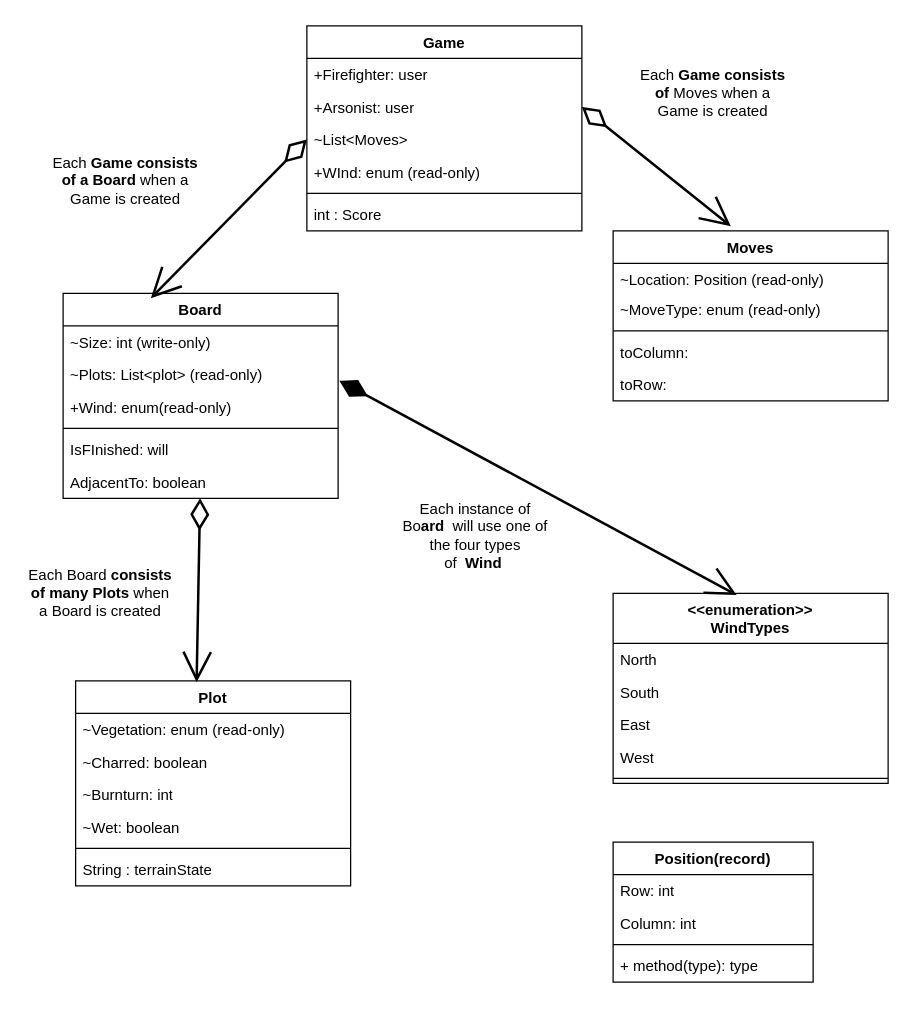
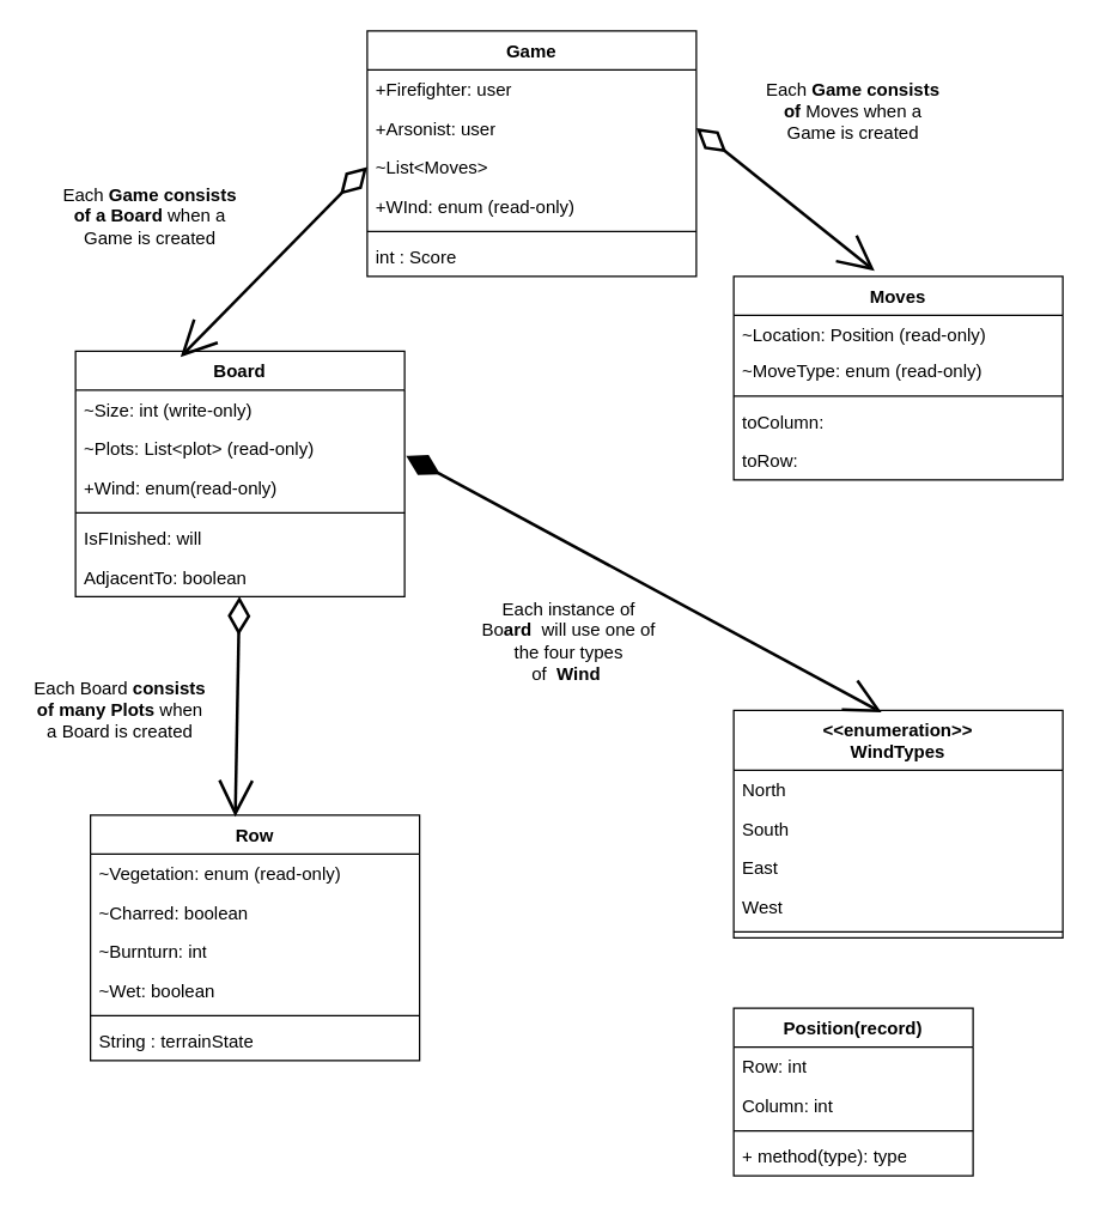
  <mxCell id="0" />
  <mxCell id="1" parent="0" />
  <mxCell id="2" value="Moves" style="swimlane;fontStyle=1;align=center;verticalAlign=top;childLayout=stackLayout;horizontal=1;startSize=26;horizontalStack=0;resizeParent=1;resizeParentMax=0;resizeLast=0;collapsible=1;marginBottom=0;whiteSpace=wrap;html=1;" parent="1" vertex="1"><mxGeometry x="490" y="184" width="220" height="136" as="geometry" /></mxCell>
  <mxCell id="3" value="~Location: Position (read-only)" style="text;strokeColor=none;fillColor=none;align=left;verticalAlign=top;spacingLeft=4;spacingRight=4;overflow=hidden;rotatable=0;points=[[0,0.5],[1,0.5]];portConstraint=eastwest;whiteSpace=wrap;html=1;" parent="2" vertex="1"><mxGeometry y="26" width="220" height="24" as="geometry" /></mxCell>
  <mxCell id="4" value="~MoveType: enum (read-only)" style="text;strokeColor=none;fillColor=none;align=left;verticalAlign=top;spacingLeft=4;spacingRight=4;overflow=hidden;rotatable=0;points=[[0,0.5],[1,0.5]];portConstraint=eastwest;whiteSpace=wrap;html=1;" parent="2" vertex="1"><mxGeometry y="50" width="220" height="26" as="geometry" /></mxCell>
  <mxCell id="5" value="" style="line;strokeWidth=1;fillColor=none;align=left;verticalAlign=middle;spacingTop=-1;spacingLeft=3;spacingRight=3;rotatable=0;labelPosition=right;points=[];portConstraint=eastwest;strokeColor=inherit;" parent="2" vertex="1"><mxGeometry y="76" width="220" height="8" as="geometry" /></mxCell>
  <mxCell id="6" value="toColumn:" style="text;strokeColor=none;fillColor=none;align=left;verticalAlign=top;spacingLeft=4;spacingRight=4;overflow=hidden;rotatable=0;points=[[0,0.5],[1,0.5]];portConstraint=eastwest;whiteSpace=wrap;html=1;" parent="2" vertex="1"><mxGeometry y="84" width="220" height="26" as="geometry" /></mxCell>
  <mxCell id="7" value="toRow:&amp;nbsp;" style="text;strokeColor=none;fillColor=none;align=left;verticalAlign=top;spacingLeft=4;spacingRight=4;overflow=hidden;rotatable=0;points=[[0,0.5],[1,0.5]];portConstraint=eastwest;whiteSpace=wrap;html=1;" parent="2" vertex="1"><mxGeometry y="110" width="220" height="26" as="geometry" /></mxCell>
  <mxCell id="8" value="Game" style="swimlane;fontStyle=1;align=center;verticalAlign=top;childLayout=stackLayout;horizontal=1;startSize=26;horizontalStack=0;resizeParent=1;resizeParentMax=0;resizeLast=0;collapsible=1;marginBottom=0;whiteSpace=wrap;html=1;" parent="1" vertex="1"><mxGeometry x="245" y="20" width="220" height="164" as="geometry" /></mxCell>
  <mxCell id="9" value="+Firefighter: user" style="text;strokeColor=none;fillColor=none;align=left;verticalAlign=top;spacingLeft=4;spacingRight=4;overflow=hidden;rotatable=0;points=[[0,0.5],[1,0.5]];portConstraint=eastwest;whiteSpace=wrap;html=1;" parent="8" vertex="1"><mxGeometry y="26" width="220" height="26" as="geometry" /></mxCell>
  <mxCell id="10" value="+Arsonist: user" style="text;strokeColor=none;fillColor=none;align=left;verticalAlign=top;spacingLeft=4;spacingRight=4;overflow=hidden;rotatable=0;points=[[0,0.5],[1,0.5]];portConstraint=eastwest;whiteSpace=wrap;html=1;" parent="8" vertex="1"><mxGeometry y="52" width="220" height="26" as="geometry" /></mxCell>
  <mxCell id="11" value="~List&amp;lt;Moves&amp;gt;" style="text;strokeColor=none;fillColor=none;align=left;verticalAlign=top;spacingLeft=4;spacingRight=4;overflow=hidden;rotatable=0;points=[[0,0.5],[1,0.5]];portConstraint=eastwest;whiteSpace=wrap;html=1;" parent="8" vertex="1"><mxGeometry y="78" width="220" height="26" as="geometry" /></mxCell>
  <mxCell id="12" value="+WInd: enum (read-only)" style="text;strokeColor=none;fillColor=none;align=left;verticalAlign=top;spacingLeft=4;spacingRight=4;overflow=hidden;rotatable=0;points=[[0,0.5],[1,0.5]];portConstraint=eastwest;whiteSpace=wrap;html=1;" parent="8" vertex="1"><mxGeometry y="104" width="220" height="26" as="geometry" /></mxCell>
  <mxCell id="13" value="" style="line;strokeWidth=1;fillColor=none;align=left;verticalAlign=middle;spacingTop=-1;spacingLeft=3;spacingRight=3;rotatable=0;labelPosition=right;points=[];portConstraint=eastwest;strokeColor=inherit;" parent="8" vertex="1"><mxGeometry y="130" width="220" height="8" as="geometry" /></mxCell>
  <mxCell id="14" value="int : Score" style="text;strokeColor=none;fillColor=none;align=left;verticalAlign=top;spacingLeft=4;spacingRight=4;overflow=hidden;rotatable=0;points=[[0,0.5],[1,0.5]];portConstraint=eastwest;whiteSpace=wrap;html=1;" parent="8" vertex="1"><mxGeometry y="138" width="220" height="26" as="geometry" /></mxCell>
  <mxCell id="15" value="Board" style="swimlane;fontStyle=1;align=center;verticalAlign=top;childLayout=stackLayout;horizontal=1;startSize=26;horizontalStack=0;resizeParent=1;resizeParentMax=0;resizeLast=0;collapsible=1;marginBottom=0;whiteSpace=wrap;html=1;" parent="1" vertex="1"><mxGeometry x="50" y="234" width="220" height="164" as="geometry" /></mxCell>
  <mxCell id="16" value="~Size: int (write-only)" style="text;strokeColor=none;fillColor=none;align=left;verticalAlign=top;spacingLeft=4;spacingRight=4;overflow=hidden;rotatable=0;points=[[0,0.5],[1,0.5]];portConstraint=eastwest;whiteSpace=wrap;html=1;" parent="15" vertex="1"><mxGeometry y="26" width="220" height="26" as="geometry" /></mxCell>
  <mxCell id="17" value="~Plots: List&amp;lt;plot&amp;gt; (read-only)" style="text;strokeColor=none;fillColor=none;align=left;verticalAlign=top;spacingLeft=4;spacingRight=4;overflow=hidden;rotatable=0;points=[[0,0.5],[1,0.5]];portConstraint=eastwest;whiteSpace=wrap;html=1;" parent="15" vertex="1"><mxGeometry y="52" width="220" height="26" as="geometry" /></mxCell>
  <mxCell id="18" value="+Wind: enum(read-only)" style="text;strokeColor=none;fillColor=none;align=left;verticalAlign=top;spacingLeft=4;spacingRight=4;overflow=hidden;rotatable=0;points=[[0,0.5],[1,0.5]];portConstraint=eastwest;whiteSpace=wrap;html=1;" parent="15" vertex="1"><mxGeometry y="78" width="220" height="26" as="geometry" /></mxCell>
  <mxCell id="19" value="" style="line;strokeWidth=1;fillColor=none;align=left;verticalAlign=middle;spacingTop=-1;spacingLeft=3;spacingRight=3;rotatable=0;labelPosition=right;points=[];portConstraint=eastwest;strokeColor=inherit;" parent="15" vertex="1"><mxGeometry y="104" width="220" height="8" as="geometry" /></mxCell>
  <mxCell id="20" value="IsFInished: will" style="text;strokeColor=none;fillColor=none;align=left;verticalAlign=top;spacingLeft=4;spacingRight=4;overflow=hidden;rotatable=0;points=[[0,0.5],[1,0.5]];portConstraint=eastwest;whiteSpace=wrap;html=1;" parent="15" vertex="1"><mxGeometry y="112" width="220" height="26" as="geometry" /></mxCell>
  <mxCell id="21" value="AdjacentTo: boolean" style="text;strokeColor=none;fillColor=none;align=left;verticalAlign=top;spacingLeft=4;spacingRight=4;overflow=hidden;rotatable=0;points=[[0,0.5],[1,0.5]];portConstraint=eastwest;whiteSpace=wrap;html=1;" parent="15" vertex="1"><mxGeometry y="138" width="220" height="26" as="geometry" /></mxCell>
- <mxCell id="22" value="Plot" style="swimlane;fontStyle=1;align=center;verticalAlign=top;childLayout=stackLayout;horizontal=1;startSize=26;horizontalStack=0;resizeParent=1;resizeParentMax=0;resizeLast=0;collapsible=1;marginBottom=0;whiteSpace=wrap;html=1;" parent="1" vertex="1"><mxGeometry x="60" y="544" width="220" height="164" as="geometry" /></mxCell>
+ <mxCell id="22" value="Row" style="swimlane;fontStyle=1;align=center;verticalAlign=top;childLayout=stackLayout;horizontal=1;startSize=26;horizontalStack=0;resizeParent=1;resizeParentMax=0;resizeLast=0;collapsible=1;marginBottom=0;whiteSpace=wrap;html=1;" parent="1" vertex="1"><mxGeometry x="60" y="544" width="220" height="164" as="geometry" /></mxCell>
  <mxCell id="23" value="~Vegetation: enum (read-only)" style="text;strokeColor=none;fillColor=none;align=left;verticalAlign=top;spacingLeft=4;spacingRight=4;overflow=hidden;rotatable=0;points=[[0,0.5],[1,0.5]];portConstraint=eastwest;whiteSpace=wrap;html=1;" parent="22" vertex="1"><mxGeometry y="26" width="220" height="26" as="geometry" /></mxCell>
  <mxCell id="24" value="~Charred: boolean" style="text;strokeColor=none;fillColor=none;align=left;verticalAlign=top;spacingLeft=4;spacingRight=4;overflow=hidden;rotatable=0;points=[[0,0.5],[1,0.5]];portConstraint=eastwest;whiteSpace=wrap;html=1;" parent="22" vertex="1"><mxGeometry y="52" width="220" height="26" as="geometry" /></mxCell>
  <mxCell id="25" value="~Burnturn: int" style="text;strokeColor=none;fillColor=none;align=left;verticalAlign=top;spacingLeft=4;spacingRight=4;overflow=hidden;rotatable=0;points=[[0,0.5],[1,0.5]];portConstraint=eastwest;whiteSpace=wrap;html=1;" parent="22" vertex="1"><mxGeometry y="78" width="220" height="26" as="geometry" /></mxCell>
  <mxCell id="26" value="~Wet: boolean" style="text;strokeColor=none;fillColor=none;align=left;verticalAlign=top;spacingLeft=4;spacingRight=4;overflow=hidden;rotatable=0;points=[[0,0.5],[1,0.5]];portConstraint=eastwest;whiteSpace=wrap;html=1;" parent="22" vertex="1"><mxGeometry y="104" width="220" height="26" as="geometry" /></mxCell>
  <mxCell id="27" value="" style="line;strokeWidth=1;fillColor=none;align=left;verticalAlign=middle;spacingTop=-1;spacingLeft=3;spacingRight=3;rotatable=0;labelPosition=right;points=[];portConstraint=eastwest;strokeColor=inherit;" parent="22" vertex="1"><mxGeometry y="130" width="220" height="8" as="geometry" /></mxCell>
  <mxCell id="28" value="String : terrainState" style="text;strokeColor=none;fillColor=none;align=left;verticalAlign=top;spacingLeft=4;spacingRight=4;overflow=hidden;rotatable=0;points=[[0,0.5],[1,0.5]];portConstraint=eastwest;whiteSpace=wrap;html=1;" parent="22" vertex="1"><mxGeometry y="138" width="220" height="26" as="geometry" /></mxCell>
  <mxCell id="29" value="Position(record)" style="swimlane;fontStyle=1;align=center;verticalAlign=top;childLayout=stackLayout;horizontal=1;startSize=26;horizontalStack=0;resizeParent=1;resizeParentMax=0;resizeLast=0;collapsible=1;marginBottom=0;whiteSpace=wrap;html=1;" parent="1" vertex="1"><mxGeometry x="490" y="673" width="160" height="112" as="geometry" /></mxCell>
  <mxCell id="30" value="Row: int" style="text;strokeColor=none;fillColor=none;align=left;verticalAlign=top;spacingLeft=4;spacingRight=4;overflow=hidden;rotatable=0;points=[[0,0.5],[1,0.5]];portConstraint=eastwest;whiteSpace=wrap;html=1;" parent="29" vertex="1"><mxGeometry y="26" width="160" height="26" as="geometry" /></mxCell>
  <mxCell id="31" value="Column: int" style="text;strokeColor=none;fillColor=none;align=left;verticalAlign=top;spacingLeft=4;spacingRight=4;overflow=hidden;rotatable=0;points=[[0,0.5],[1,0.5]];portConstraint=eastwest;whiteSpace=wrap;html=1;" parent="29" vertex="1"><mxGeometry y="52" width="160" height="26" as="geometry" /></mxCell>
  <mxCell id="32" value="" style="line;strokeWidth=1;fillColor=none;align=left;verticalAlign=middle;spacingTop=-1;spacingLeft=3;spacingRight=3;rotatable=0;labelPosition=right;points=[];portConstraint=eastwest;strokeColor=inherit;" parent="29" vertex="1"><mxGeometry y="78" width="160" height="8" as="geometry" /></mxCell>
  <mxCell id="33" value="+ method(type): type" style="text;strokeColor=none;fillColor=none;align=left;verticalAlign=top;spacingLeft=4;spacingRight=4;overflow=hidden;rotatable=0;points=[[0,0.5],[1,0.5]];portConstraint=eastwest;whiteSpace=wrap;html=1;" parent="29" vertex="1"><mxGeometry y="86" width="160" height="26" as="geometry" /></mxCell>
  <mxCell id="34" value="" style="endArrow=open;html=1;rounded=0;exitX=0.498;exitY=1;exitDx=0;exitDy=0;startArrow=diamondThin;startFill=0;strokeWidth=2;targetPerimeterSpacing=0;endSize=20;startSize=20;endFill=0;entryX=0.44;entryY=0.007;entryDx=0;entryDy=0;entryPerimeter=0;exitPerimeter=0;" parent="1" edge="1" target="22" source="21"><mxGeometry width="50" height="50" relative="1" as="geometry"><mxPoint x="150" y="398" as="sourcePoint" /><mxPoint x="149" y="544" as="targetPoint" /></mxGeometry></mxCell>
  <mxCell id="35" value="&amp;lt;&amp;lt;enumeration&amp;gt;&amp;gt;&lt;div&gt;WindTypes&lt;/div&gt;" style="swimlane;fontStyle=1;align=center;verticalAlign=top;childLayout=stackLayout;horizontal=1;startSize=40;horizontalStack=0;resizeParent=1;resizeParentMax=0;resizeLast=0;collapsible=1;marginBottom=0;whiteSpace=wrap;html=1;" parent="1" vertex="1"><mxGeometry x="490" y="474" width="220" height="152" as="geometry"><mxRectangle x="560" y="500" width="140" height="40" as="alternateBounds" /></mxGeometry></mxCell>
  <mxCell id="36" value="North" style="text;strokeColor=none;fillColor=none;align=left;verticalAlign=top;spacingLeft=4;spacingRight=4;overflow=hidden;rotatable=0;points=[[0,0.5],[1,0.5]];portConstraint=eastwest;whiteSpace=wrap;html=1;" parent="35" vertex="1"><mxGeometry y="40" width="220" height="26" as="geometry" /></mxCell>
  <mxCell id="37" value="South" style="text;strokeColor=none;fillColor=none;align=left;verticalAlign=top;spacingLeft=4;spacingRight=4;overflow=hidden;rotatable=0;points=[[0,0.5],[1,0.5]];portConstraint=eastwest;whiteSpace=wrap;html=1;" parent="35" vertex="1"><mxGeometry y="66" width="220" height="26" as="geometry" /></mxCell>
  <mxCell id="38" value="East" style="text;strokeColor=none;fillColor=none;align=left;verticalAlign=top;spacingLeft=4;spacingRight=4;overflow=hidden;rotatable=0;points=[[0,0.5],[1,0.5]];portConstraint=eastwest;whiteSpace=wrap;html=1;" parent="35" vertex="1"><mxGeometry y="92" width="220" height="26" as="geometry" /></mxCell>
  <mxCell id="39" value="West" style="text;strokeColor=none;fillColor=none;align=left;verticalAlign=top;spacingLeft=4;spacingRight=4;overflow=hidden;rotatable=0;points=[[0,0.5],[1,0.5]];portConstraint=eastwest;whiteSpace=wrap;html=1;" parent="35" vertex="1"><mxGeometry y="118" width="220" height="26" as="geometry" /></mxCell>
  <mxCell id="40" value="" style="line;strokeWidth=1;fillColor=none;align=left;verticalAlign=middle;spacingTop=-1;spacingLeft=3;spacingRight=3;rotatable=0;labelPosition=right;points=[];portConstraint=eastwest;strokeColor=inherit;" parent="35" vertex="1"><mxGeometry y="144" width="220" height="8" as="geometry" /></mxCell>
  <mxCell id="41" value="" style="endArrow=open;html=1;rounded=0;exitX=0;exitY=0.5;exitDx=0;exitDy=0;startArrow=diamondThin;startFill=0;strokeWidth=2;targetPerimeterSpacing=0;endSize=20;startSize=20;endFill=0;entryX=0.319;entryY=0.024;entryDx=0;entryDy=0;entryPerimeter=0;" parent="1" source="11" edge="1" target="15"><mxGeometry width="50" height="50" relative="1" as="geometry"><mxPoint x="151" y="88" as="sourcePoint" /><mxPoint x="150" y="234" as="targetPoint" /></mxGeometry></mxCell>
  <mxCell id="42" value="" style="endArrow=open;html=1;rounded=0;exitX=1;exitY=0.5;exitDx=0;exitDy=0;startArrow=diamondThin;startFill=0;strokeWidth=2;targetPerimeterSpacing=0;endSize=20;startSize=20;endFill=0;entryX=0.428;entryY=-0.026;entryDx=0;entryDy=0;entryPerimeter=0;" parent="1" source="10" edge="1" target="2"><mxGeometry width="50" height="50" relative="1" as="geometry"><mxPoint x="600.41" y="38" as="sourcePoint" /><mxPoint x="599.41" y="184" as="targetPoint" /></mxGeometry></mxCell>
  <mxCell id="43" value="" style="endArrow=open;html=1;rounded=0;exitX=1;exitY=0.5;exitDx=0;exitDy=0;startArrow=diamondThin;startFill=1;strokeWidth=2;targetPerimeterSpacing=0;endSize=20;startSize=20;endFill=0;entryX=0.449;entryY=0.009;entryDx=0;entryDy=0;entryPerimeter=0;" parent="1" target="35" edge="1"><mxGeometry width="50" height="50" relative="1" as="geometry"><mxPoint x="271" y="304" as="sourcePoint" /><mxPoint x="270" y="450" as="targetPoint" /></mxGeometry></mxCell>
  <mxCell id="44" value="Each instance of Bo&lt;b&gt;ard&amp;nbsp;&lt;/b&gt;&amp;nbsp;will use one of the four types of&amp;nbsp;&lt;b&gt;&amp;nbsp;Wind&lt;/b&gt;&amp;nbsp;" style="whiteSpace=wrap;html=1;fillColor=none;strokeColor=none;" parent="1" vertex="1"><mxGeometry x="320" y="398" width="120" height="60" as="geometry" /></mxCell>
  <mxCell id="45" value="Each &lt;b&gt;Game consists of &lt;/b&gt;Moves when a Game is created&lt;span style=&quot;color: rgba(0, 0, 0, 0); font-family: monospace; font-size: 0px; text-align: start; text-wrap-mode: nowrap;&quot;&gt;%3CmxGraphModel%3E%3Croot%3E%3CmxCell%20id%3D%220%22%2F%3E%3CmxCell%20id%3D%221%22%20parent%3D%220%22%2F%3E%3CmxCell%20id%3D%222%22%20value%3D%22%22%20style%3D%22endArrow%3Dopen%3Bhtml%3D1%3Brounded%3D0%3BexitX%3D1%3BexitY%3D0.5%3BexitDx%3D0%3BexitDy%3D0%3BstartArrow%3DdiamondThin%3BstartFill%3D0%3BstrokeWidth%3D2%3BtargetPerimeterSpacing%3D0%3BendSize%3D20%3BstartSize%3D20%3BendFill%3D0%3B%22%20edge%3D%221%22%20parent%3D%221%22%3E%3CmxGeometry%20width%3D%2250%22%20height%3D%2250%22%20relative%3D%221%22%20as%3D%22geometry%22%3E%3CmxPoint%20x%3D%22220%22%20y%3D%22404%22%20as%3D%22sourcePoint%22%2F%3E%3CmxPoint%20x%3D%22219%22%20y%3D%22550%22%20as%3D%22targetPoint%22%2F%3E%3C%2FmxGeometry%3E%3C%2FmxCell%3E%3C%2Froot%3E%3C%2FmxGraphModel%3E&lt;b&gt;Moves&lt;/b&gt;&lt;/span&gt;" style="whiteSpace=wrap;html=1;strokeColor=none;fillColor=none;" parent="1" vertex="1"><mxGeometry x="510" y="44" width="120" height="60" as="geometry" /></mxCell>
  <mxCell id="46" value="Each &lt;b&gt;Game consists of a Board&lt;/b&gt;&amp;nbsp;when a Game is created&lt;span style=&quot;color: rgba(0, 0, 0, 0); font-family: monospace; font-size: 0px; text-align: start; text-wrap-mode: nowrap;&quot;&gt;%3CmxGraphModel%3E%3Croot%3E%3CmxCell%20id%3D%220%22%2F%3E%3CmxCell%20id%3D%221%22%20parent%3D%220%22%2F%3E%3CmxCell%20id%3D%222%22%20value%3D%22%22%20style%3D%22endArrow%3Dopen%3Bhtml%3D1%3Brounded%3D0%3BexitX%3D1%3BexitY%3D0.5%3BexitDx%3D0%3BexitDy%3D0%3BstartArrow%3DdiamondThin%3BstartFill%3D0%3BstrokeWidth%3D2%3BtargetPerimeterSpacing%3D0%3BendSize%3D20%3BstartSize%3D20%3BendFill%3D0%3B%22%20edge%3D%221%22%20parent%3D%221%22%3E%3CmxGeometry%20width%3D%2250%22%20height%3D%2250%22%20relative%3D%221%22%20as%3D%22geometry%22%3E%3CmxPoint%20x%3D%22220%22%20y%3D%22404%22%20as%3D%22sourcePoint%22%2F%3E%3CmxPoint%20x%3D%22219%22%20y%3D%22550%22%20as%3D%22targetPoint%22%2F%3E%3C%2FmxGeometry%3E%3C%2FmxCell%3E%3C%2Froot%3E%3C%2FmxGraphModel%3E&lt;b&gt;Moves&lt;/b&gt;&lt;/span&gt;" style="whiteSpace=wrap;html=1;strokeColor=none;fillColor=none;" parent="1" vertex="1"><mxGeometry x="40" y="114" width="120" height="60" as="geometry" /></mxCell>
  <mxCell id="47" value="Each Board&lt;b&gt;&amp;nbsp;consists of many Plots&lt;/b&gt;&amp;nbsp;when a Board is created&lt;span style=&quot;color: rgba(0, 0, 0, 0); font-family: monospace; font-size: 0px; text-align: start; text-wrap-mode: nowrap;&quot;&gt;%3CmxGraphModel%3E%3Croot%3E%3CmxCell%20id%3D%220%22%2F%3E%3CmxCell%20id%3D%221%22%20parent%3D%220%22%2F%3E%3CmxCell%20id%3D%222%22%20value%3D%22%22%20style%3D%22endArrow%3Dopen%3Bhtml%3D1%3Brounded%3D0%3BexitX%3D1%3BexitY%3D0.5%3BexitDx%3D0%3BexitDy%3D0%3BstartArrow%3DdiamondThin%3BstartFill%3D0%3BstrokeWidth%3D2%3BtargetPerimeterSpacing%3D0%3BendSize%3D20%3BstartSize%3D20%3BendFill%3D0%3B%22%20edge%3D%221%22%20parent%3D%221%22%3E%3CmxGeometry%20width%3D%2250%22%20height%3D%2250%22%20relative%3D%221%22%20as%3D%22geometry%22%3E%3CmxPoint%20x%3D%22220%22%20y%3D%22404%22%20as%3D%22sourcePoint%22%2F%3E%3CmxPoint%20x%3D%22219%22%20y%3D%22550%22%20as%3D%22targetPoint%22%2F%3E%3C%2FmxGeometry%3E%3C%2FmxCell%3E%3C%2Froot%3E%3C%2FmxGraphModel%3E&lt;b&gt;Moves&lt;/b&gt;&lt;/span&gt;" style="whiteSpace=wrap;html=1;strokeColor=none;fillColor=none;" parent="1" vertex="1"><mxGeometry x="20" y="444" width="120" height="60" as="geometry" /></mxCell>
